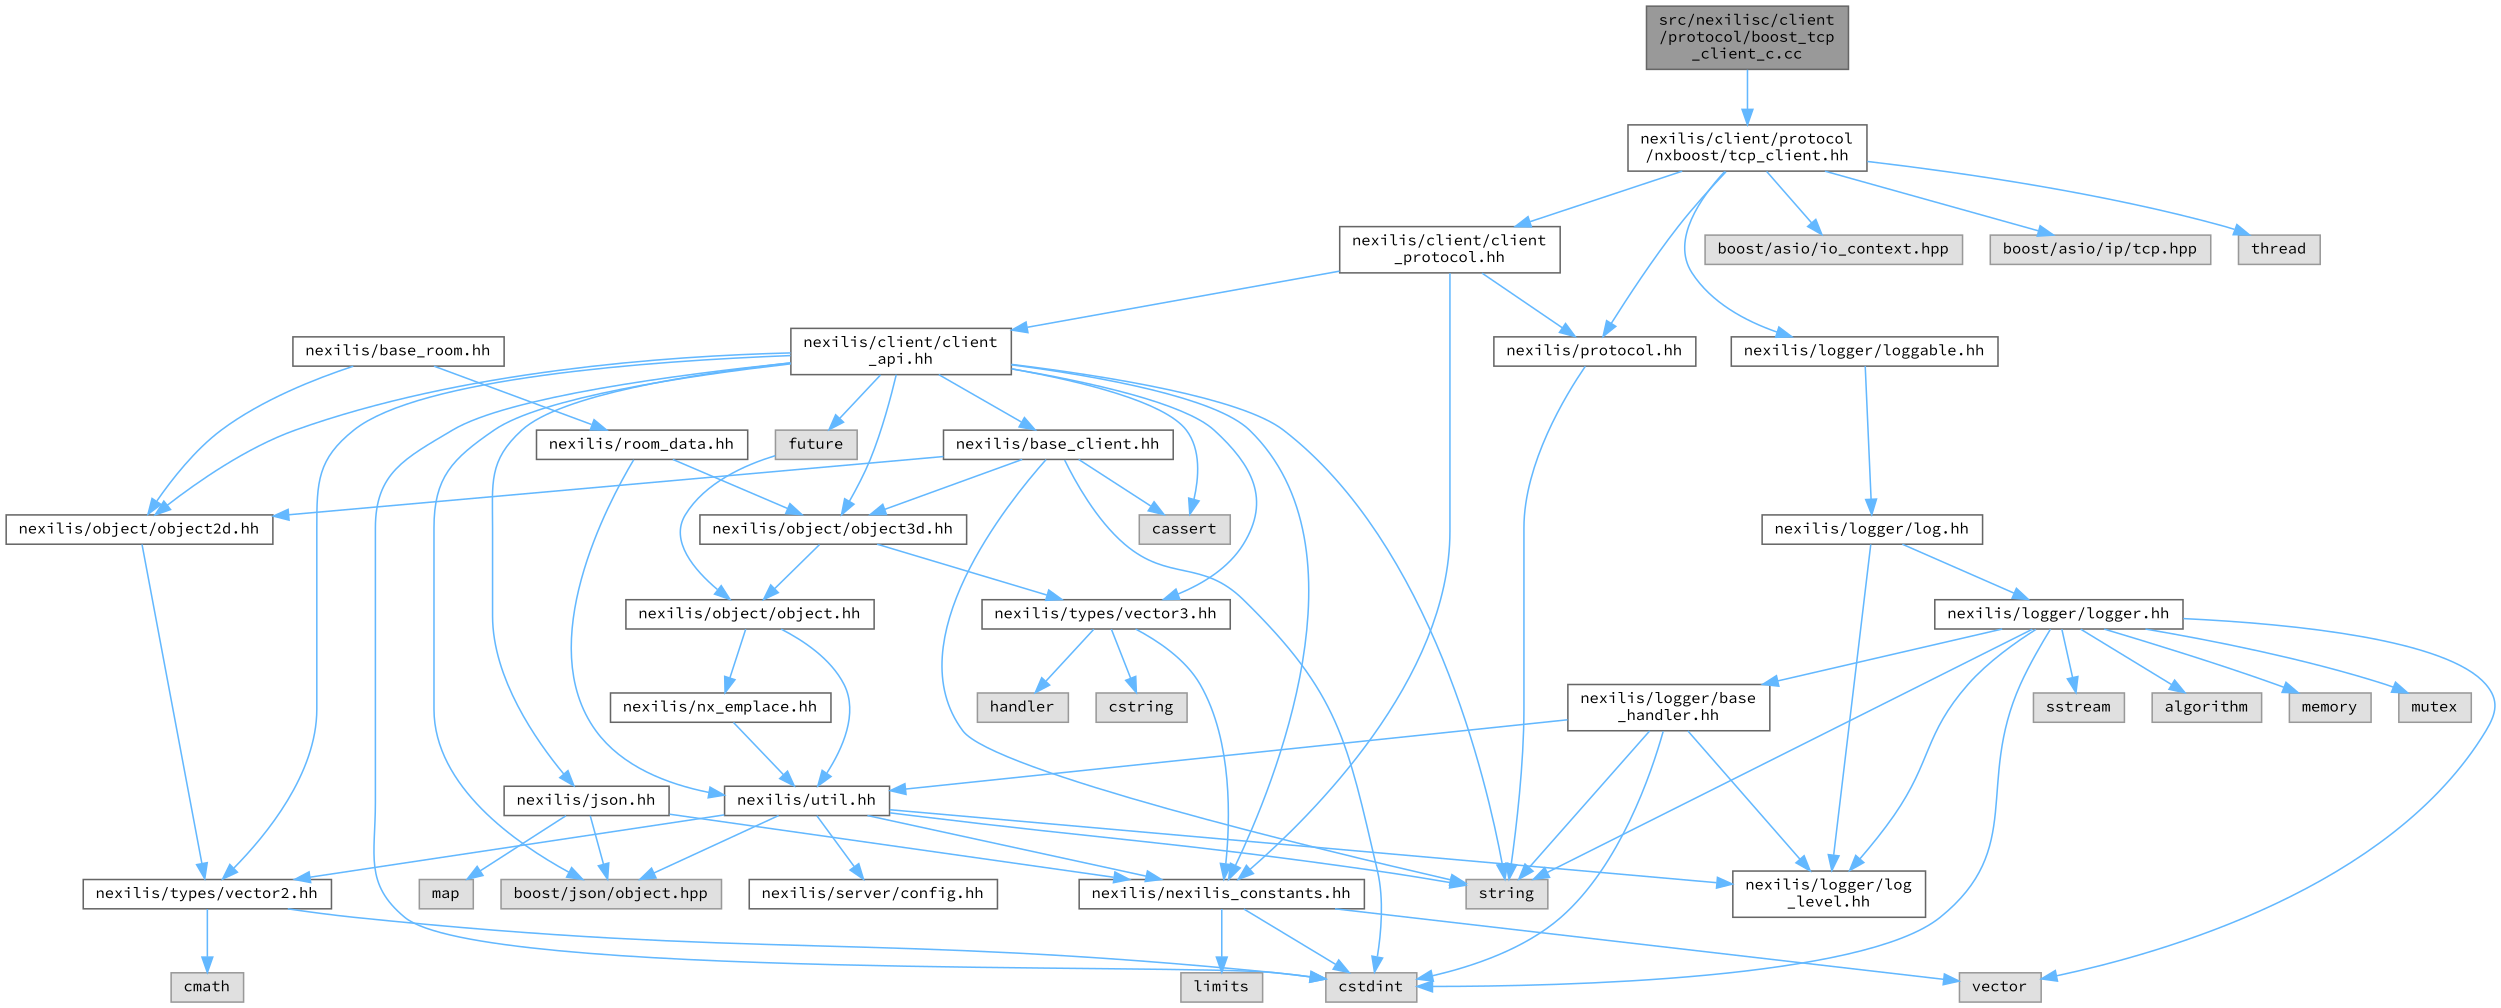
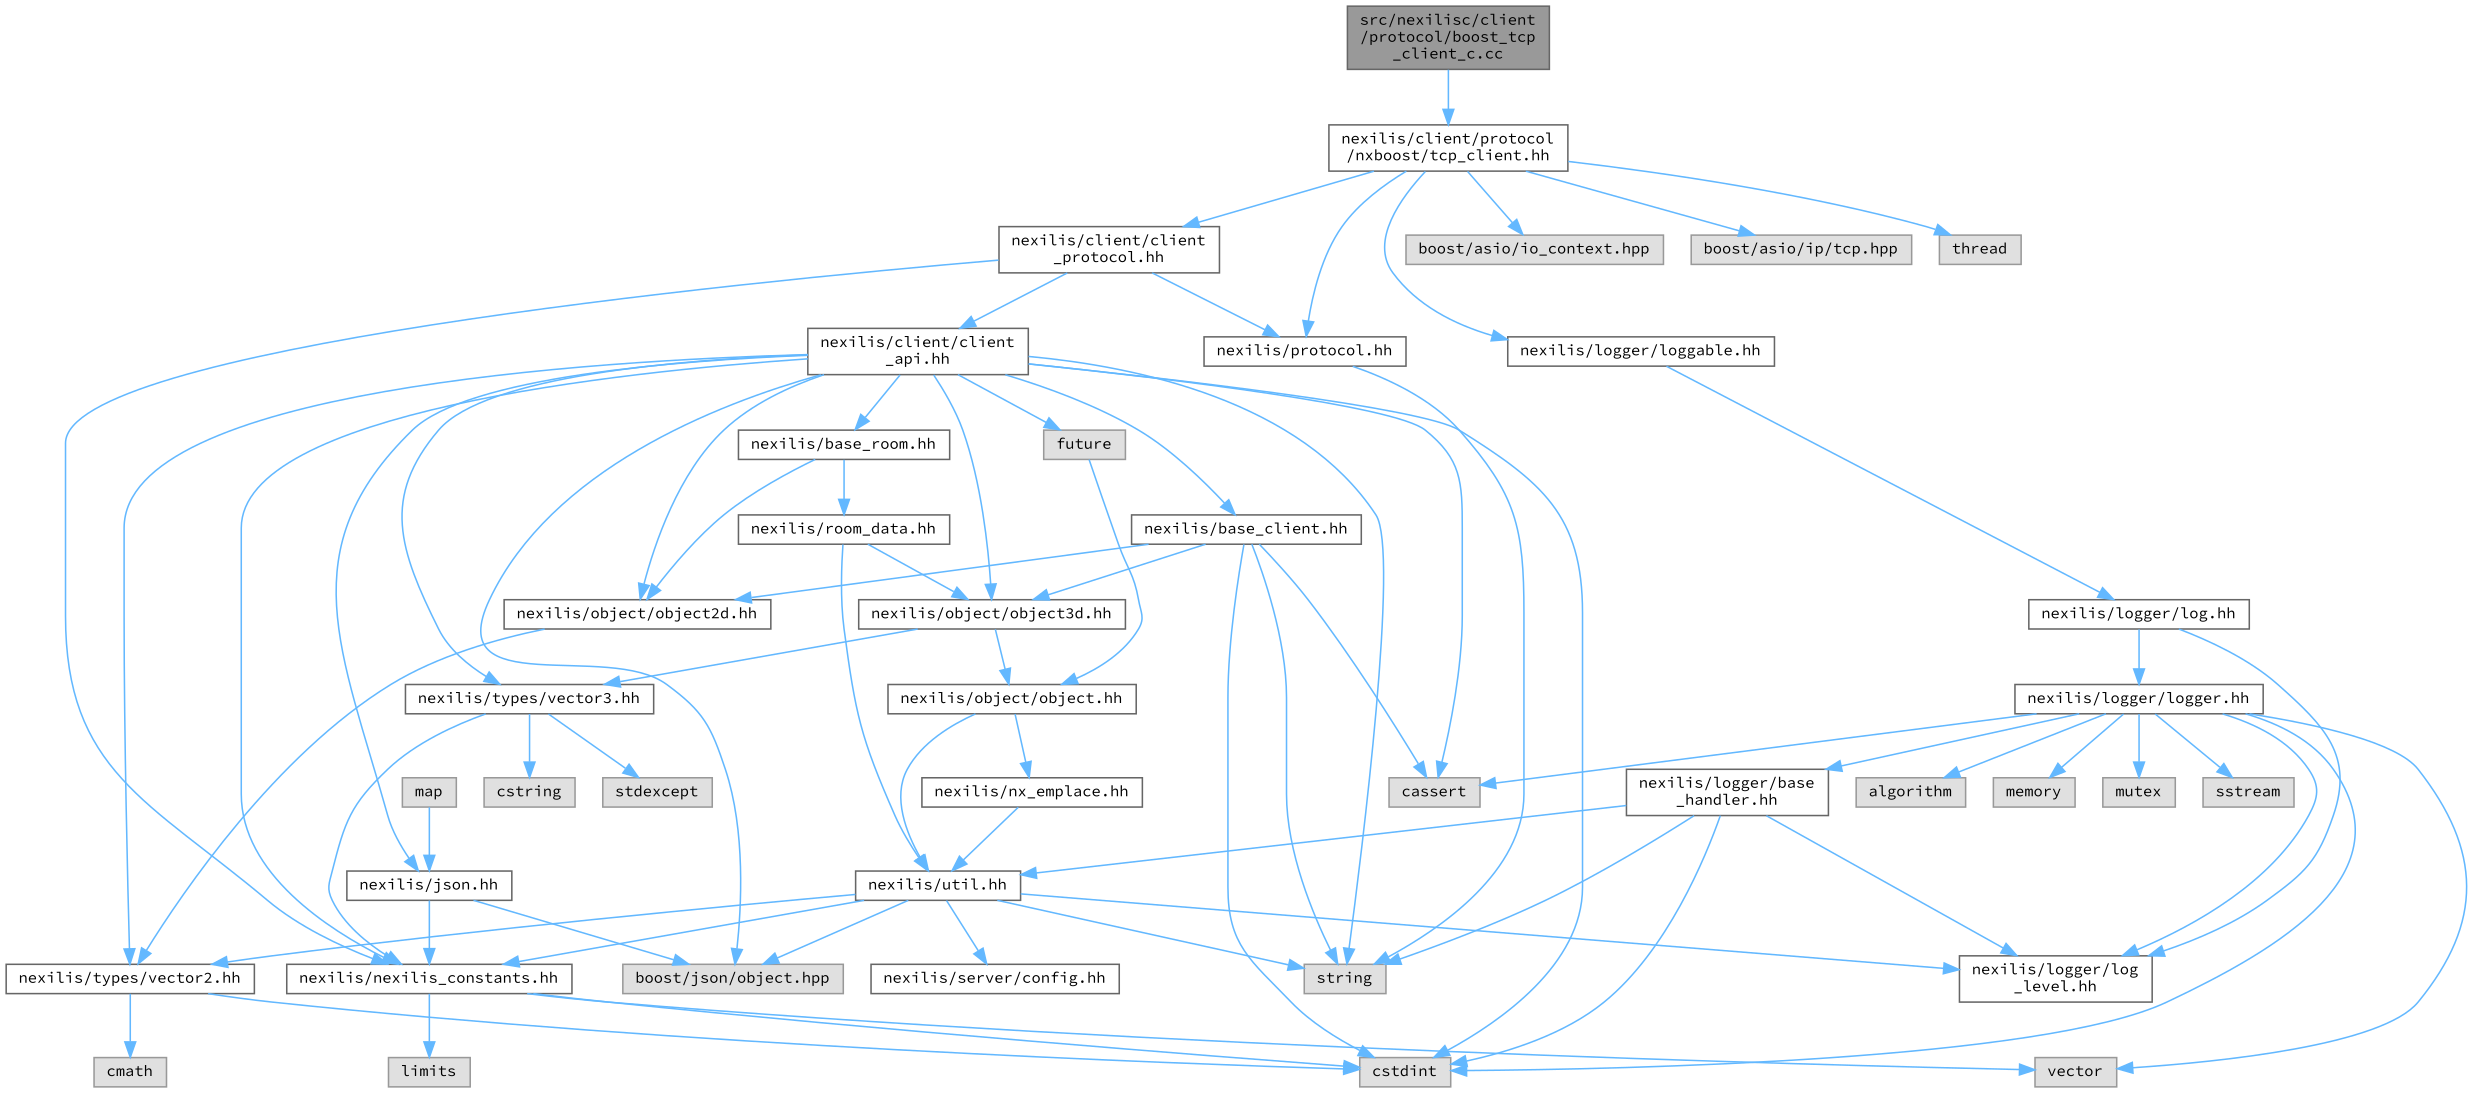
  digraph {
    fontname="Source Code Pro"
    node [color=grey40 fillcolor=white fontname="Source Code Pro" fontsize=10 shape=box style=filled]
    edge [color=steelblue1 fontname="Source Code Pro" fontsize=10 labelfontname=Helvetica labelfontsize=10 style=solid]
    n1 [color=gray40 fillcolor=grey60 fontcolor=black height=0.2 label="src/nexilisc/client\l/protocol/boost_tcp\l_client_c.cc" width=0.4]
    n2 [height=0.2 label="nexilis/client/protocol\l/nxboost/tcp_client.hh" width=0.4]
    n3 [height=0.2 label="nexilis/client/client\l_protocol.hh" width=0.4]
    n4 [height=0.2 label="nexilis/protocol.hh" width=0.4]
    n5 [height=0.2 label="nexilis/logger/loggable.hh" width=0.4]
    n6 [color=grey60 fillcolor="#E0E0E0" height=0.2 label="boost/asio/io_context.hpp" width=0.4]
    n7 [color=grey60 fillcolor="#E0E0E0" height=0.2 label="boost/asio/ip/tcp.hpp" width=0.4]
    n8 [color=grey60 fillcolor="#E0E0E0" height=0.2 label=thread width=0.4]
    n9 [height=0.2 label="nexilis/client/client\l_api.hh" width=0.4]
    n10 [height=0.2 label="nexilis/nexilis_constants.hh" width=0.4]
    n11 [color=grey60 fillcolor="#E0E0E0" height=0.2 label=string width=0.4]
    n12 [height=0.2 label="nexilis/logger/log.hh" width=0.4]
    n13 [height=0.2 label="nexilis/base_client.hh" width=0.4]
    n14 [color=grey60 fillcolor="#E0E0E0" height=0.2 label=cassert width=0.4]
    n15 [color=grey60 fillcolor="#E0E0E0" height=0.2 label=cstdint width=0.4]
    n16 [height=0.2 label="nexilis/object/object2d.hh" width=0.4]
    n17 [height=0.2 label="nexilis/types/vector2.hh" width=0.4]
    n18 [color=grey60 fillcolor="#E0E0E0" height=0.2 label="boost/json/object.hpp" width=0.4]
    n19 [height=0.2 label="nexilis/object/object3d.hh" width=0.4]
    n20 [height=0.2 label="nexilis/types/vector3.hh" width=0.4]
    n21 [height=0.2 label="nexilis/base_room.hh" width=0.4]
    n22 [height=0.2 label="nexilis/json.hh" width=0.4]
    n23 [color=grey60 fillcolor="#E0E0E0" height=0.2 label=future width=0.4]
    n24 [color=grey60 fillcolor="#E0E0E0" height=0.2 label=limits width=0.4]
    n25 [color=grey60 fillcolor="#E0E0E0" height=0.2 label=vector width=0.4]
    n26 [color=grey60 fillcolor="#E0E0E0" height=0.2 label=cmath width=0.4]
    n27 [height=0.2 label="nexilis/object/object.hh" width=0.4]
    n28 [color=grey60 fillcolor="#E0E0E0" height=0.2 label=cstring width=0.4]
-   n29 [color=grey60 fillcolor="#E0E0E0" height=0.2 label=handler width=0.4]
+   n29 [color=grey60 fillcolor="#E0E0E0" height=0.2 label=stdexcept width=0.4]
    n30 [height=0.2 label="nexilis/room_data.hh" width=0.4]
    n31 [color=grey60 fillcolor="#E0E0E0" height=0.2 label=map width=0.4]
    n32 [height=0.2 label="nexilis/nx_emplace.hh" width=0.4]
    n33 [height=0.2 label="nexilis/util.hh" width=0.4]
    n34 [height=0.2 label="nexilis/logger/log\l_level.hh" width=0.4]
    n35 [height=0.2 label="nexilis/server/config.hh" width=0.4]
    n36 [height=0.2 label="nexilis/logger/logger.hh" width=0.4]
    n37 [height=0.2 label="nexilis/logger/base\l_handler.hh" width=0.4]
    n38 [color=grey60 fillcolor="#E0E0E0" height=0.2 label=algorithm width=0.4]
    n39 [color=grey60 fillcolor="#E0E0E0" height=0.2 label=memory width=0.4]
    n40 [color=grey60 fillcolor="#E0E0E0" height=0.2 label=mutex width=0.4]
    n41 [color=grey60 fillcolor="#E0E0E0" height=0.2 label=sstream width=0.4]
    n1 -> n2
    n2 -> n3
    n2 -> n4
    n2 -> n5
    n2 -> n6
    n2 -> n7
    n2 -> n8
    n3 -> n4
    n3 -> n9
    n3 -> n10
    n4 -> n11
    n5 -> n12
    n9 -> n10
    n9 -> n11
    n9 -> n13
    n9 -> n14
    n9 -> n15
    n9 -> n16
    n9 -> n17
    n9 -> n18
    n9 -> n19
    n9 -> n20
+   n9 -> n21
    n9 -> n22
    n9 -> n23
    n10 -> n15
    n10 -> n24
    n10 -> n25
    n12 -> n34
    n12 -> n36
    n13 -> n11
    n13 -> n14
    n13 -> n15
    n13 -> n16
    n13 -> n19
    n16 -> n17
    n17 -> n15
    n17 -> n26
    n19 -> n20
    n19 -> n27
    n20 -> n10
    n20 -> n28
    n20 -> n29
    n21 -> n16
    n21 -> n30
    n22 -> n10
    n22 -> n18
-   n22 -> n31
+   n31 -> n22
    n23 -> n27
    n27 -> n32
    n27 -> n33
    n30 -> n19
    n30 -> n33
    n32 -> n33
    n33 -> n10
    n33 -> n11
    n33 -> n17
    n33 -> n18
    n33 -> n34
    n33 -> n35
-   n36 -> n11
+   n36 -> n14
    n36 -> n15
    n36 -> n25
    n36 -> n34
    n36 -> n37
    n36 -> n38
    n36 -> n39
    n36 -> n40
    n36 -> n41
    n37 -> n11
    n37 -> n15
    n37 -> n33
    n37 -> n34
  }
